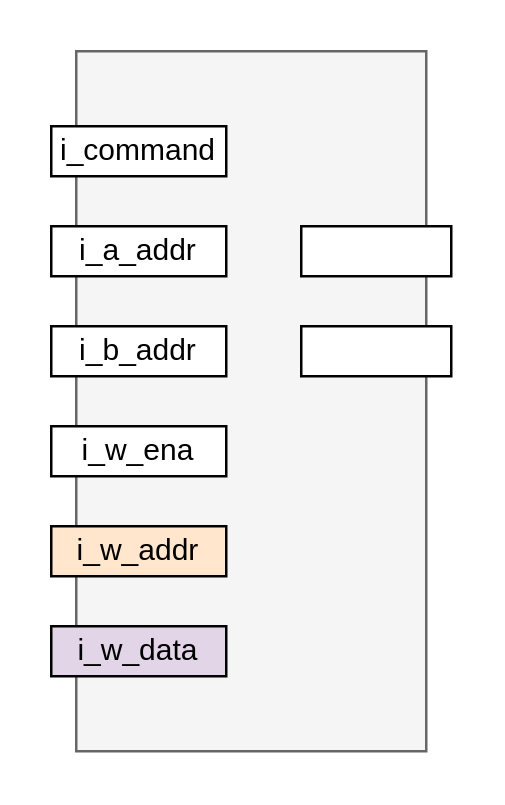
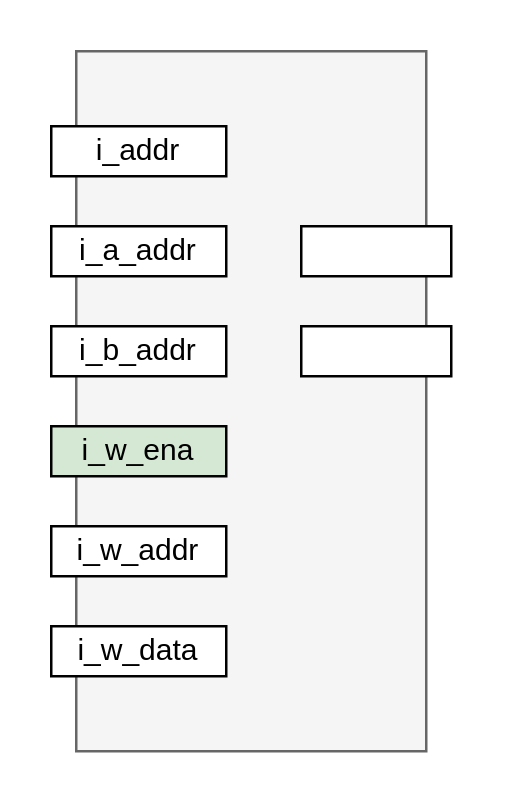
  <mxCell id="0" />
  <mxCell id="1" parent="0" />
  <mxCell id="2" value="" style="rounded=0;whiteSpace=wrap;html=1;fillColor=#f5f5f5;fontColor=#333333;strokeColor=#666666;" parent="1" vertex="1"><mxGeometry x="30" y="20" width="140" height="280" as="geometry" /></mxCell>
  <mxCell id="3" value="i_b_addr" style="rounded=0;whiteSpace=wrap;html=1;" parent="1" vertex="1"><mxGeometry x="20" y="130" width="70" height="20" as="geometry" /></mxCell>
  <mxCell id="4" value="" style="rounded=0;whiteSpace=wrap;html=1;" parent="1" vertex="1"><mxGeometry x="120" y="90" width="60" height="20" as="geometry" /></mxCell>
  <mxCell id="5" value="" style="rounded=0;whiteSpace=wrap;html=1;" parent="1" vertex="1"><mxGeometry x="120" y="130" width="60" height="20" as="geometry" /></mxCell>
  <mxCell id="6" value="i_a_addr" style="rounded=0;whiteSpace=wrap;html=1;" parent="1" vertex="1"><mxGeometry x="20" y="90" width="70" height="20" as="geometry" /></mxCell>
- <mxCell id="7" value="i_command" style="rounded=0;whiteSpace=wrap;html=1;" parent="1" vertex="1"><mxGeometry x="20" y="50" width="70" height="20" as="geometry" /></mxCell>
- <mxCell id="8" value="i_w_ena" style="rounded=0;whiteSpace=wrap;html=1;" parent="1" vertex="1"><mxGeometry x="20" y="170" width="70" height="20" as="geometry" /></mxCell>
- <mxCell id="9" value="i_w_addr" style="rounded=0;whiteSpace=wrap;html=1;fillColor=#ffe6cc;" parent="1" vertex="1"><mxGeometry x="20" y="210" width="70" height="20" as="geometry" /></mxCell>
- <mxCell id="10" value="i_w_data" style="rounded=0;whiteSpace=wrap;html=1;fillColor=#e1d5e7;" parent="1" vertex="1"><mxGeometry x="20" y="250" width="70" height="20" as="geometry" /></mxCell>
+ <mxCell id="7" value="i_addr" style="rounded=0;whiteSpace=wrap;html=1;" parent="1" vertex="1"><mxGeometry x="20" y="50" width="70" height="20" as="geometry" /></mxCell>
+ <mxCell id="8" value="i_w_ena" style="rounded=0;whiteSpace=wrap;html=1;fillColor=#d5e8d4;" parent="1" vertex="1"><mxGeometry x="20" y="170" width="70" height="20" as="geometry" /></mxCell>
+ <mxCell id="9" value="i_w_addr" style="rounded=0;whiteSpace=wrap;html=1;" parent="1" vertex="1"><mxGeometry x="20" y="210" width="70" height="20" as="geometry" /></mxCell>
+ <mxCell id="10" value="i_w_data" style="rounded=0;whiteSpace=wrap;html=1;" parent="1" vertex="1"><mxGeometry x="20" y="250" width="70" height="20" as="geometry" /></mxCell>
